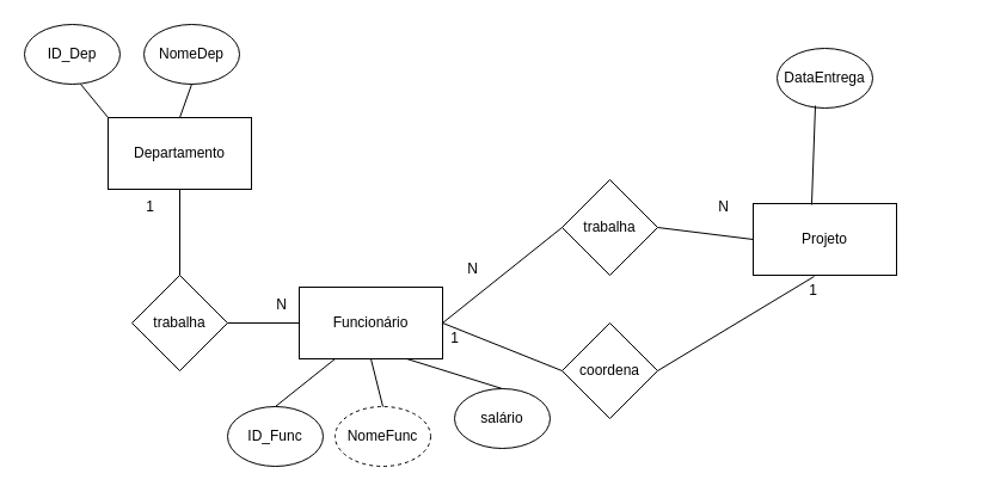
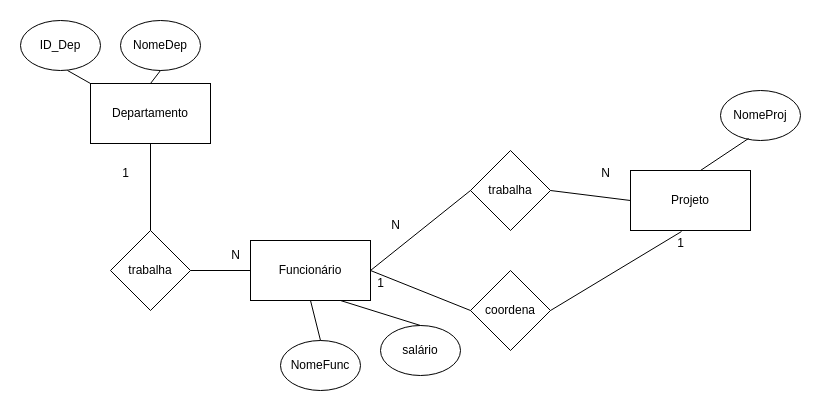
  <mxCell id="0" />
  <mxCell id="1" parent="0" />
  <mxCell id="2" value="Funcionário" style="rounded=0;whiteSpace=wrap;html=1;" vertex="1" parent="1"><mxGeometry x="250" y="240" width="120" height="60" as="geometry" /></mxCell>
- <mxCell id="3" value="Departamento" style="rounded=0;whiteSpace=wrap;html=1;" vertex="1" parent="1"><mxGeometry x="90" y="98" width="120" height="60" as="geometry" /></mxCell>
+ <mxCell id="3" value="Departamento" style="rounded=0;whiteSpace=wrap;html=1;" vertex="1" parent="1"><mxGeometry x="90" y="83" width="120" height="60" as="geometry" /></mxCell>
  <mxCell id="4" value="Projeto" style="rounded=0;whiteSpace=wrap;html=1;" vertex="1" parent="1"><mxGeometry x="630" y="170" width="120" height="60" as="geometry" /></mxCell>
  <mxCell id="5" value="trabalha" style="rhombus;whiteSpace=wrap;html=1;" vertex="1" parent="1"><mxGeometry x="110" y="230" width="80" height="80" as="geometry" /></mxCell>
  <mxCell id="6" value="trabalha" style="rhombus;whiteSpace=wrap;html=1;" vertex="1" parent="1"><mxGeometry x="470" y="150" width="80" height="80" as="geometry" /></mxCell>
  <mxCell id="7" value="" style="endArrow=none;html=1;rounded=0;entryX=0;entryY=0.5;entryDx=0;entryDy=0;" edge="1" parent="1" source="5" target="2"><mxGeometry width="50" height="50" relative="1" as="geometry"><mxPoint x="320" y="320" as="sourcePoint" /><mxPoint x="370" y="270" as="targetPoint" /></mxGeometry></mxCell>
  <mxCell id="8" value="" style="endArrow=none;html=1;rounded=0;entryX=0.5;entryY=0;entryDx=0;entryDy=0;exitX=0.5;exitY=1;exitDx=0;exitDy=0;" edge="1" parent="1" source="3" target="5"><mxGeometry width="50" height="50" relative="1" as="geometry"><mxPoint x="209" y="99" as="sourcePoint" /><mxPoint x="260" y="40" as="targetPoint" /></mxGeometry></mxCell>
  <mxCell id="9" value="" style="endArrow=none;html=1;rounded=0;entryX=0;entryY=0.5;entryDx=0;entryDy=0;exitX=1;exitY=0.5;exitDx=0;exitDy=0;" edge="1" parent="1" source="2" target="6"><mxGeometry width="50" height="50" relative="1" as="geometry"><mxPoint x="219" y="109" as="sourcePoint" /><mxPoint x="270" y="50" as="targetPoint" /></mxGeometry></mxCell>
  <mxCell id="10" value="" style="endArrow=none;html=1;rounded=0;entryX=1;entryY=0.5;entryDx=0;entryDy=0;exitX=0;exitY=0.5;exitDx=0;exitDy=0;" edge="1" parent="1" source="4" target="6"><mxGeometry width="50" height="50" relative="1" as="geometry"><mxPoint x="460" y="190" as="sourcePoint" /><mxPoint x="280" y="60" as="targetPoint" /></mxGeometry></mxCell>
  <mxCell id="11" value="N" style="text;html=1;align=center;verticalAlign=middle;resizable=0;points=[];autosize=1;strokeColor=none;fillColor=none;" vertex="1" parent="1"><mxGeometry x="220" y="240" width="30" height="30" as="geometry" /></mxCell>
  <mxCell id="12" value="1" style="text;html=1;align=center;verticalAlign=middle;resizable=0;points=[];autosize=1;strokeColor=none;fillColor=none;" vertex="1" parent="1"><mxGeometry x="110" y="158" width="30" height="30" as="geometry" /></mxCell>
  <mxCell id="13" value="N" style="text;html=1;align=center;verticalAlign=middle;resizable=0;points=[];autosize=1;strokeColor=none;fillColor=none;" vertex="1" parent="1"><mxGeometry x="380" y="210" width="30" height="30" as="geometry" /></mxCell>
  <mxCell id="14" value="N" style="text;html=1;align=center;verticalAlign=middle;resizable=0;points=[];autosize=1;strokeColor=none;fillColor=none;" vertex="1" parent="1"><mxGeometry x="590" y="158" width="30" height="30" as="geometry" /></mxCell>
  <mxCell id="15" value="ID_Dep" style="ellipse;whiteSpace=wrap;html=1;" vertex="1" parent="1"><mxGeometry x="20" y="20" width="80" height="50" as="geometry" /></mxCell>
  <mxCell id="16" value="NomeDep" style="ellipse;whiteSpace=wrap;html=1;" vertex="1" parent="1"><mxGeometry x="120" y="20" width="80" height="50" as="geometry" /></mxCell>
  <mxCell id="17" value="" style="endArrow=none;html=1;rounded=0;entryX=0.588;entryY=1;entryDx=0;entryDy=0;entryPerimeter=0;exitX=0;exitY=0;exitDx=0;exitDy=0;" edge="1" parent="1" source="3" target="15"><mxGeometry width="50" height="50" relative="1" as="geometry"><mxPoint x="320" y="320" as="sourcePoint" /><mxPoint x="370" y="270" as="targetPoint" /></mxGeometry></mxCell>
  <mxCell id="18" value="" style="endArrow=none;html=1;rounded=0;entryX=0.5;entryY=1;entryDx=0;entryDy=0;exitX=0.5;exitY=0;exitDx=0;exitDy=0;" edge="1" parent="1" source="3" target="16"><mxGeometry width="50" height="50" relative="1" as="geometry"><mxPoint x="100" y="108" as="sourcePoint" /><mxPoint x="77" y="80" as="targetPoint" /></mxGeometry></mxCell>
  <mxCell id="19" value="salário" style="ellipse;whiteSpace=wrap;html=1;" vertex="1" parent="1"><mxGeometry x="380" y="325" width="80" height="50" as="geometry" /></mxCell>
- <mxCell id="20" value="NomeFunc" style="ellipse;whiteSpace=wrap;html=1;dashed=1;" vertex="1" parent="1"><mxGeometry x="280" y="340" width="80" height="50" as="geometry" /></mxCell>
- <mxCell id="21" value="ID_Func" style="ellipse;whiteSpace=wrap;html=1;" vertex="1" parent="1"><mxGeometry x="190" y="340" width="80" height="50" as="geometry" /></mxCell>
- <mxCell id="24" value="" style="endArrow=none;html=1;rounded=0;exitX=0.5;exitY=0;exitDx=0;exitDy=0;entryX=0.25;entryY=1;entryDx=0;entryDy=0;" edge="1" parent="1" source="21" target="2"><mxGeometry width="50" height="50" relative="1" as="geometry"><mxPoint x="320" y="320" as="sourcePoint" /><mxPoint x="370" y="270" as="targetPoint" /></mxGeometry></mxCell>
+ <mxCell id="20" value="NomeFunc" style="ellipse;whiteSpace=wrap;html=1;" vertex="1" parent="1"><mxGeometry x="280" y="340" width="80" height="50" as="geometry" /></mxCell>
+ <mxCell id="22" value="NomeProj" style="ellipse;whiteSpace=wrap;html=1;" vertex="1" parent="1"><mxGeometry x="720" y="90" width="80" height="50" as="geometry" /></mxCell>
+ <mxCell id="23" value="" style="endArrow=none;html=1;rounded=0;entryX=0.583;entryY=0;entryDx=0;entryDy=0;exitX=0.35;exitY=0.96;exitDx=0;exitDy=0;entryPerimeter=0;exitPerimeter=0;" edge="1" parent="1" source="22" target="4"><mxGeometry width="50" height="50" relative="1" as="geometry"><mxPoint x="320" y="320" as="sourcePoint" /><mxPoint x="370" y="270" as="targetPoint" /></mxGeometry></mxCell>
  <mxCell id="25" value="" style="endArrow=none;html=1;rounded=0;exitX=0.5;exitY=0;exitDx=0;exitDy=0;entryX=0.5;entryY=1;entryDx=0;entryDy=0;" edge="1" parent="1" source="20" target="2"><mxGeometry width="50" height="50" relative="1" as="geometry"><mxPoint x="320" y="320" as="sourcePoint" /><mxPoint x="370" y="270" as="targetPoint" /></mxGeometry></mxCell>
  <mxCell id="26" value="" style="endArrow=none;html=1;rounded=0;exitX=0.5;exitY=0;exitDx=0;exitDy=0;entryX=0.75;entryY=1;entryDx=0;entryDy=0;" edge="1" parent="1" source="19" target="2"><mxGeometry width="50" height="50" relative="1" as="geometry"><mxPoint x="320" y="320" as="sourcePoint" /><mxPoint x="370" y="270" as="targetPoint" /></mxGeometry></mxCell>
  <mxCell id="27" value="coordena" style="rhombus;whiteSpace=wrap;html=1;" vertex="1" parent="1"><mxGeometry x="470" y="270" width="80" height="80" as="geometry" /></mxCell>
  <mxCell id="28" value="" style="endArrow=none;html=1;rounded=0;exitX=0;exitY=0.5;exitDx=0;exitDy=0;" edge="1" parent="1" source="27"><mxGeometry width="50" height="50" relative="1" as="geometry"><mxPoint x="320" y="320" as="sourcePoint" /><mxPoint x="370" y="270" as="targetPoint" /></mxGeometry></mxCell>
  <mxCell id="29" value="" style="endArrow=none;html=1;rounded=0;entryX=1;entryY=0.5;entryDx=0;entryDy=0;exitX=0.425;exitY=1.017;exitDx=0;exitDy=0;exitPerimeter=0;" edge="1" parent="1" source="4" target="27"><mxGeometry width="50" height="50" relative="1" as="geometry"><mxPoint x="390" y="300" as="sourcePoint" /><mxPoint x="370" y="270" as="targetPoint" /></mxGeometry></mxCell>
  <mxCell id="30" value="1" style="text;html=1;align=center;verticalAlign=middle;resizable=0;points=[];autosize=1;strokeColor=none;fillColor=none;" vertex="1" parent="1"><mxGeometry x="365" y="268" width="30" height="30" as="geometry" /></mxCell>
  <mxCell id="31" value="1" style="text;html=1;align=center;verticalAlign=middle;resizable=0;points=[];autosize=1;strokeColor=none;fillColor=none;" vertex="1" parent="1"><mxGeometry x="665" y="228" width="30" height="30" as="geometry" /></mxCell>
- <mxCell id="32" value="DataEntrega" style="ellipse;whiteSpace=wrap;html=1;" vertex="1" parent="1"><mxGeometry x="650" y="40" width="80" height="50" as="geometry" /></mxCell>
- <mxCell id="33" value="" style="endArrow=none;html=1;rounded=0;entryX=0.4;entryY=0.96;entryDx=0;entryDy=0;entryPerimeter=0;exitX=0.408;exitY=0.017;exitDx=0;exitDy=0;exitPerimeter=0;" edge="1" parent="1" source="4" target="32"><mxGeometry width="50" height="50" relative="1" as="geometry"><mxPoint x="590" y="380" as="sourcePoint" /><mxPoint x="640" y="330" as="targetPoint" /></mxGeometry></mxCell>
